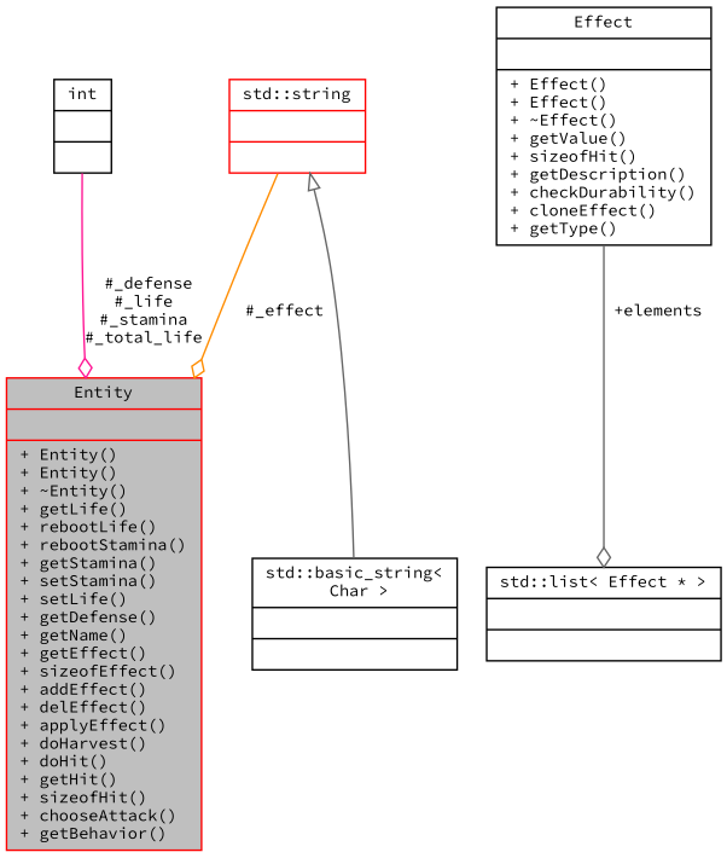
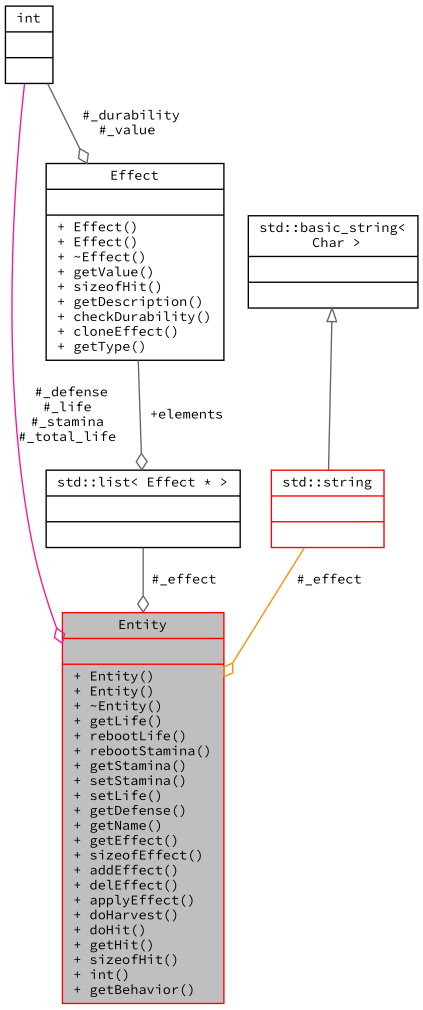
  digraph {
    fontname="Source Code Pro"
    node [color=black fillcolor=white fontname="Source Code Pro" fontsize=10 shape=record style=filled]
    edge [arrowhead=odiamond color=gray40 fontname="Source Code Pro" fontsize=10 labelfontname=Helvetica labelfontsize=10 style=solid]
-   n1 [color=red fillcolor=grey75 fontcolor=black height=0.2 label="{Entity\n||+ Entity()\l+ Entity()\l+ ~Entity()\l+ getLife()\l+ rebootLife()\l+ rebootStamina()\l+ getStamina()\l+ setStamina()\l+ setLife()\l+ getDefense()\l+ getName()\l+ getEffect()\l+ sizeofEffect()\l+ addEffect()\l+ delEffect()\l+ applyEffect()\l+ doHarvest()\l+ doHit()\l+ getHit()\l+ sizeofHit()\l+ chooseAttack()\l+ getBehavior()\l}" width=0.4]
+   n1 [color=red fillcolor=grey75 fontcolor=black height=0.2 label="{Entity\n||+ Entity()\l+ Entity()\l+ ~Entity()\l+ getLife()\l+ rebootLife()\l+ rebootStamina()\l+ getStamina()\l+ setStamina()\l+ setLife()\l+ getDefense()\l+ getName()\l+ getEffect()\l+ sizeofEffect()\l+ addEffect()\l+ delEffect()\l+ applyEffect()\l+ doHarvest()\l+ doHit()\l+ getHit()\l+ sizeofHit()\l+ int()\l+ getBehavior()\l}" width=0.4]
    n2 [height=0.2 label="{int\n||}" width=0.4]
    n3 [height=0.2 label="{Effect\n||+ Effect()\l+ Effect()\l+ ~Effect()\l+ getValue()\l+ sizeofHit()\l+ getDescription()\l+ checkDurability()\l+ cloneEffect()\l+ getType()\l}" width=0.4]
    n4 [height=0.2 label="{std::list\< Effect * \>\n||}" width=0.4]
    n5 [color=red height=0.2 label="{std::string\n||}" width=0.4]
    n6 [height=0.2 label="{std::basic_string\<\l Char \>\n||}" width=0.4]
    n2 -> n1 [color=deeppink label=" #_defense\n#_life\n#_stamina\n#_total_life"]
+   n2 -> n3 [label=" #_durability\n#_value"]
    n3 -> n4 [label=" +elements"]
+   n4 -> n1 [label=" #_effect"]
    n5 -> n1 [color=darkorange label=" #_effect"]
-   n5 -> n6 [arrowtail=onormal dir=back arrowhead=""]
+   n6 -> n5 [arrowtail=onormal dir=back arrowhead=""]
  }
